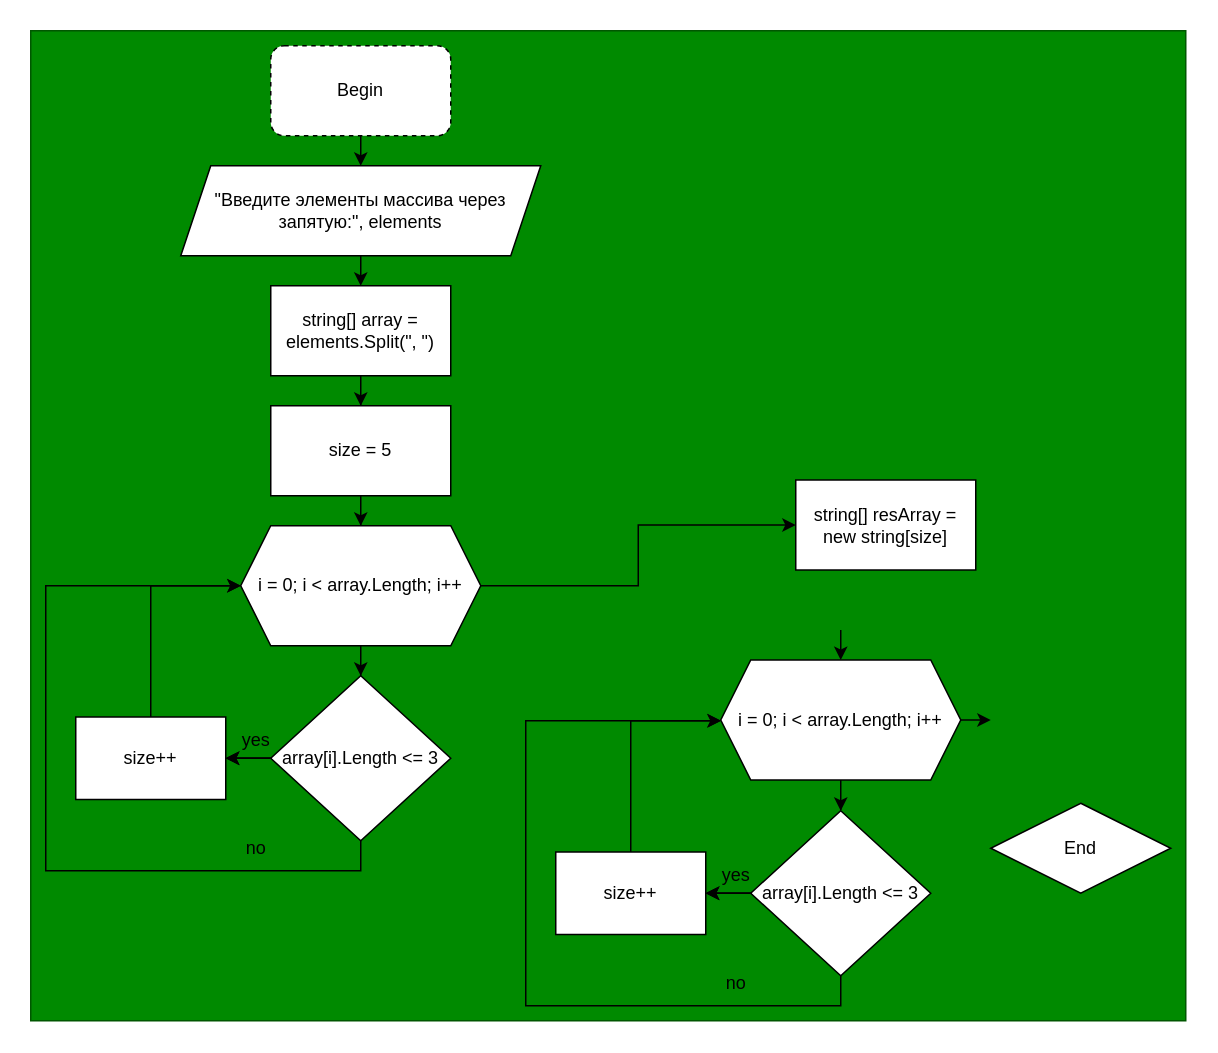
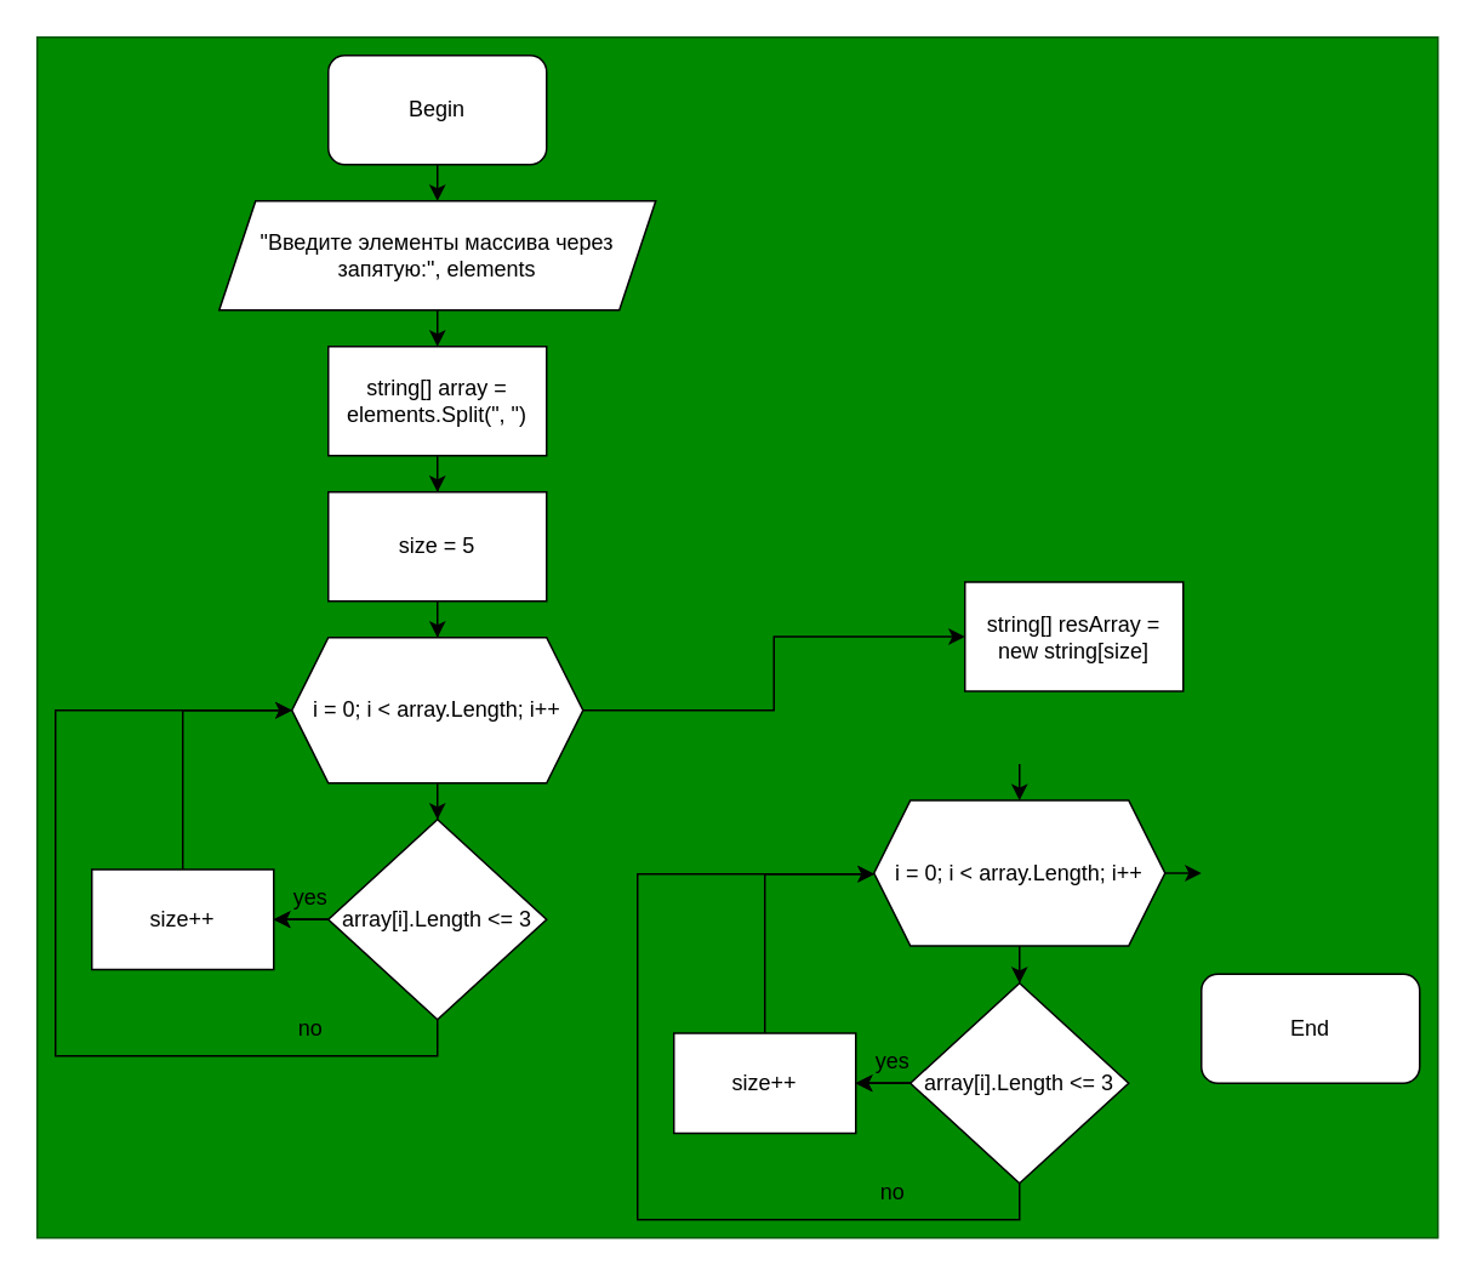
  <mxCell id="0" />
  <mxCell id="1" parent="0" />
  <mxCell id="2" value="" style="group" vertex="1" connectable="0" parent="1"><mxGeometry x="20" y="20" width="770" height="660" as="geometry" /></mxCell>
  <mxCell id="3" value="" style="group;fillColor=#008a00;fontColor=#ffffff;strokeColor=#005700;container=0;" vertex="1" connectable="0" parent="2"><mxGeometry width="770" height="660" as="geometry" /></mxCell>
- <mxCell id="4" value="Begin" style="rounded=1;whiteSpace=wrap;html=1;container=0;dashed=1;" parent="2" vertex="1"><mxGeometry x="160" y="10" width="120" height="60" as="geometry" /></mxCell>
+ <mxCell id="4" value="Begin" style="rounded=1;whiteSpace=wrap;html=1;container=0;" parent="2" vertex="1"><mxGeometry x="160" y="10" width="120" height="60" as="geometry" /></mxCell>
  <mxCell id="5" value="&quot;Введите элементы массива через запятую:&quot;, elements" style="shape=parallelogram;perimeter=parallelogramPerimeter;whiteSpace=wrap;html=1;fixedSize=1;container=0;" parent="2" vertex="1"><mxGeometry x="100" y="90" width="240" height="60" as="geometry" /></mxCell>
  <mxCell id="6" value="string[] array = elements.Split(&quot;, &quot;)" style="rounded=0;whiteSpace=wrap;html=1;container=0;" parent="2" vertex="1"><mxGeometry x="160" y="170" width="120" height="60" as="geometry" /></mxCell>
  <mxCell id="7" value="" style="endArrow=classic;html=1;rounded=0;exitX=0.5;exitY=1;exitDx=0;exitDy=0;entryX=0.5;entryY=0;entryDx=0;entryDy=0;" parent="2" source="4" target="5" edge="1"><mxGeometry width="50" height="50" relative="1" as="geometry"><mxPoint x="200" y="270" as="sourcePoint" /><mxPoint x="250" y="220" as="targetPoint" /></mxGeometry></mxCell>
  <mxCell id="8" value="" style="endArrow=classic;html=1;rounded=0;exitX=0.5;exitY=1;exitDx=0;exitDy=0;entryX=0.5;entryY=0;entryDx=0;entryDy=0;" parent="2" source="5" target="6" edge="1"><mxGeometry width="50" height="50" relative="1" as="geometry"><mxPoint x="230" y="80" as="sourcePoint" /><mxPoint x="230" y="100" as="targetPoint" /></mxGeometry></mxCell>
  <mxCell id="9" value="" style="endArrow=classic;html=1;rounded=0;exitX=1;exitY=0.5;exitDx=0;exitDy=0;" parent="2" edge="1"><mxGeometry width="50" height="50" relative="1" as="geometry"><mxPoint x="620" y="459.5" as="sourcePoint" /><mxPoint x="640" y="459.5" as="targetPoint" /></mxGeometry></mxCell>
- <mxCell id="10" value="End" style="rhombus;whiteSpace=wrap;html=1;container=0;" parent="2" vertex="1"><mxGeometry x="640" y="515" width="120" height="60" as="geometry" /></mxCell>
+ <mxCell id="10" value="End" style="rounded=1;whiteSpace=wrap;html=1;container=0;" parent="2" vertex="1"><mxGeometry x="640" y="515" width="120" height="60" as="geometry" /></mxCell>
  <mxCell id="11" value="i = 0; i &amp;lt; array.Length; i++" style="shape=hexagon;perimeter=hexagonPerimeter2;whiteSpace=wrap;html=1;fixedSize=1;container=0;" parent="2" vertex="1"><mxGeometry x="140" y="330" width="160" height="80" as="geometry" /></mxCell>
  <mxCell id="12" value="array[i].Length &amp;lt;= 3" style="rhombus;whiteSpace=wrap;html=1;container=0;" parent="2" vertex="1"><mxGeometry x="160" y="430" width="120" height="110" as="geometry" /></mxCell>
  <mxCell id="13" value="" style="edgeStyle=orthogonalEdgeStyle;rounded=0;orthogonalLoop=1;jettySize=auto;html=1;entryX=0.5;entryY=0;entryDx=0;entryDy=0;" parent="2" source="11" target="12" edge="1"><mxGeometry relative="1" as="geometry"><mxPoint x="220" y="430" as="targetPoint" /></mxGeometry></mxCell>
  <mxCell id="14" value="" style="edgeStyle=orthogonalEdgeStyle;rounded=0;orthogonalLoop=1;jettySize=auto;html=1;" parent="2" source="15" target="11" edge="1"><mxGeometry relative="1" as="geometry" /></mxCell>
  <mxCell id="15" value="size = 5" style="whiteSpace=wrap;html=1;rounded=0;container=0;" parent="2" vertex="1"><mxGeometry x="160" y="250" width="120" height="60" as="geometry" /></mxCell>
  <mxCell id="16" value="" style="edgeStyle=orthogonalEdgeStyle;rounded=0;orthogonalLoop=1;jettySize=auto;html=1;" parent="2" source="6" target="15" edge="1"><mxGeometry relative="1" as="geometry" /></mxCell>
  <mxCell id="17" value="" style="endArrow=classic;html=1;rounded=0;entryX=0;entryY=0.5;entryDx=0;entryDy=0;exitX=0.5;exitY=0;exitDx=0;exitDy=0;" parent="2" target="11" edge="1" source="23"><mxGeometry width="50" height="50" relative="1" as="geometry"><mxPoint x="60" y="445" as="sourcePoint" /><mxPoint x="130" y="375" as="targetPoint" /><Array as="points"><mxPoint x="80" y="370" /></Array></mxGeometry></mxCell>
  <mxCell id="18" value="yes" style="text;html=1;align=center;verticalAlign=middle;resizable=0;points=[];autosize=1;strokeColor=none;fillColor=none;container=0;" parent="2" vertex="1"><mxGeometry x="130" y="457.5" width="40" height="30" as="geometry" /></mxCell>
  <mxCell id="19" value="string[] resArray = new string[size]" style="whiteSpace=wrap;html=1;container=0;" parent="2" vertex="1"><mxGeometry x="510" y="299.5" width="120" height="60" as="geometry" /></mxCell>
  <mxCell id="20" value="" style="edgeStyle=orthogonalEdgeStyle;rounded=0;orthogonalLoop=1;jettySize=auto;html=1;exitX=1;exitY=0.5;exitDx=0;exitDy=0;entryX=0;entryY=0.5;entryDx=0;entryDy=0;" parent="2" source="11" target="19" edge="1"><mxGeometry relative="1" as="geometry"><mxPoint x="360" y="370" as="sourcePoint" /><mxPoint x="340" y="370" as="targetPoint" /></mxGeometry></mxCell>
  <mxCell id="21" value="" style="edgeStyle=orthogonalEdgeStyle;rounded=0;orthogonalLoop=1;jettySize=auto;html=1;" parent="2" edge="1"><mxGeometry relative="1" as="geometry"><mxPoint x="540" y="399.5" as="sourcePoint" /><mxPoint x="540" y="419.5" as="targetPoint" /></mxGeometry></mxCell>
  <mxCell id="22" value="i = 0; i &amp;lt; array.Length; i++" style="shape=hexagon;perimeter=hexagonPerimeter2;whiteSpace=wrap;html=1;fixedSize=1;container=0;" parent="2" vertex="1"><mxGeometry x="460" y="419.5" width="160" height="80" as="geometry" /></mxCell>
  <mxCell id="23" value="size++" style="whiteSpace=wrap;html=1;container=0;" parent="2" vertex="1"><mxGeometry x="30" y="457.5" width="100" height="55" as="geometry" /></mxCell>
  <mxCell id="24" value="" style="edgeStyle=orthogonalEdgeStyle;rounded=0;orthogonalLoop=1;jettySize=auto;html=1;entryX=1;entryY=0.5;entryDx=0;entryDy=0;" parent="2" source="12" target="23" edge="1"><mxGeometry relative="1" as="geometry"><mxPoint x="120" y="475" as="targetPoint" /></mxGeometry></mxCell>
  <mxCell id="25" style="edgeStyle=orthogonalEdgeStyle;rounded=0;orthogonalLoop=1;jettySize=auto;html=1;entryX=1;entryY=0.5;entryDx=0;entryDy=0;" edge="1" parent="2" source="12" target="23"><mxGeometry relative="1" as="geometry" /></mxCell>
  <mxCell id="26" value="" style="edgeStyle=orthogonalEdgeStyle;rounded=0;orthogonalLoop=1;jettySize=auto;html=1;exitX=0;exitY=0.5;exitDx=0;exitDy=0;" edge="1" parent="2" source="12" target="23"><mxGeometry relative="1" as="geometry" /></mxCell>
  <mxCell id="27" value="" style="edgeStyle=orthogonalEdgeStyle;rounded=0;orthogonalLoop=1;jettySize=auto;html=1;entryX=0;entryY=0.5;entryDx=0;entryDy=0;" edge="1" parent="2" source="12" target="11"><mxGeometry relative="1" as="geometry"><mxPoint x="150" y="555" as="targetPoint" /><Array as="points"><mxPoint x="220" y="560" /><mxPoint x="10" y="560" /><mxPoint x="10" y="370" /></Array><mxPoint x="209" y="530" as="sourcePoint" /></mxGeometry></mxCell>
  <mxCell id="28" value="no" style="text;html=1;align=center;verticalAlign=middle;resizable=0;points=[];autosize=1;strokeColor=none;fillColor=none;container=0;" vertex="1" parent="2"><mxGeometry x="130" y="530" width="40" height="30" as="geometry" /></mxCell>
  <mxCell id="29" value="" style="edgeStyle=orthogonalEdgeStyle;rounded=0;orthogonalLoop=1;jettySize=auto;html=1;" edge="1" parent="2" target="30" source="22"><mxGeometry relative="1" as="geometry"><mxPoint x="540" y="520" as="targetPoint" /><mxPoint x="540" y="500" as="sourcePoint" /></mxGeometry></mxCell>
  <mxCell id="30" value="array[i].Length &amp;lt;= 3" style="rhombus;whiteSpace=wrap;html=1;container=0;" vertex="1" parent="2"><mxGeometry x="480" y="520" width="120" height="110" as="geometry" /></mxCell>
  <mxCell id="31" value="" style="endArrow=classic;html=1;rounded=0;entryX=0;entryY=0.5;entryDx=0;entryDy=0;exitX=0.5;exitY=0;exitDx=0;exitDy=0;" edge="1" parent="2" source="33"><mxGeometry width="50" height="50" relative="1" as="geometry"><mxPoint x="380" y="535" as="sourcePoint" /><mxPoint x="460" y="460" as="targetPoint" /><Array as="points"><mxPoint x="400" y="460" /></Array></mxGeometry></mxCell>
  <mxCell id="32" value="yes" style="text;html=1;align=center;verticalAlign=middle;resizable=0;points=[];autosize=1;strokeColor=none;fillColor=none;container=0;" vertex="1" parent="2"><mxGeometry x="450" y="547.5" width="40" height="30" as="geometry" /></mxCell>
  <mxCell id="33" value="size++" style="whiteSpace=wrap;html=1;container=0;" vertex="1" parent="2"><mxGeometry x="350" y="547.5" width="100" height="55" as="geometry" /></mxCell>
  <mxCell id="34" value="" style="edgeStyle=orthogonalEdgeStyle;rounded=0;orthogonalLoop=1;jettySize=auto;html=1;entryX=1;entryY=0.5;entryDx=0;entryDy=0;" edge="1" parent="2" source="30" target="33"><mxGeometry relative="1" as="geometry"><mxPoint x="440" y="565" as="targetPoint" /></mxGeometry></mxCell>
  <mxCell id="35" style="edgeStyle=orthogonalEdgeStyle;rounded=0;orthogonalLoop=1;jettySize=auto;html=1;entryX=1;entryY=0.5;entryDx=0;entryDy=0;" edge="1" parent="2" source="30" target="33"><mxGeometry relative="1" as="geometry" /></mxCell>
  <mxCell id="36" value="" style="edgeStyle=orthogonalEdgeStyle;rounded=0;orthogonalLoop=1;jettySize=auto;html=1;exitX=0;exitY=0.5;exitDx=0;exitDy=0;" edge="1" parent="2" source="30" target="33"><mxGeometry relative="1" as="geometry" /></mxCell>
  <mxCell id="37" value="" style="edgeStyle=orthogonalEdgeStyle;rounded=0;orthogonalLoop=1;jettySize=auto;html=1;" edge="1" parent="2" source="30" target="22"><mxGeometry relative="1" as="geometry"><mxPoint x="460" y="460" as="targetPoint" /><Array as="points"><mxPoint x="540" y="650" /><mxPoint x="330" y="650" /><mxPoint x="330" y="460" /></Array><mxPoint x="529" y="620" as="sourcePoint" /></mxGeometry></mxCell>
  <mxCell id="38" value="no" style="text;html=1;align=center;verticalAlign=middle;resizable=0;points=[];autosize=1;strokeColor=none;fillColor=none;container=0;" vertex="1" parent="2"><mxGeometry x="450" y="620" width="40" height="30" as="geometry" /></mxCell>
